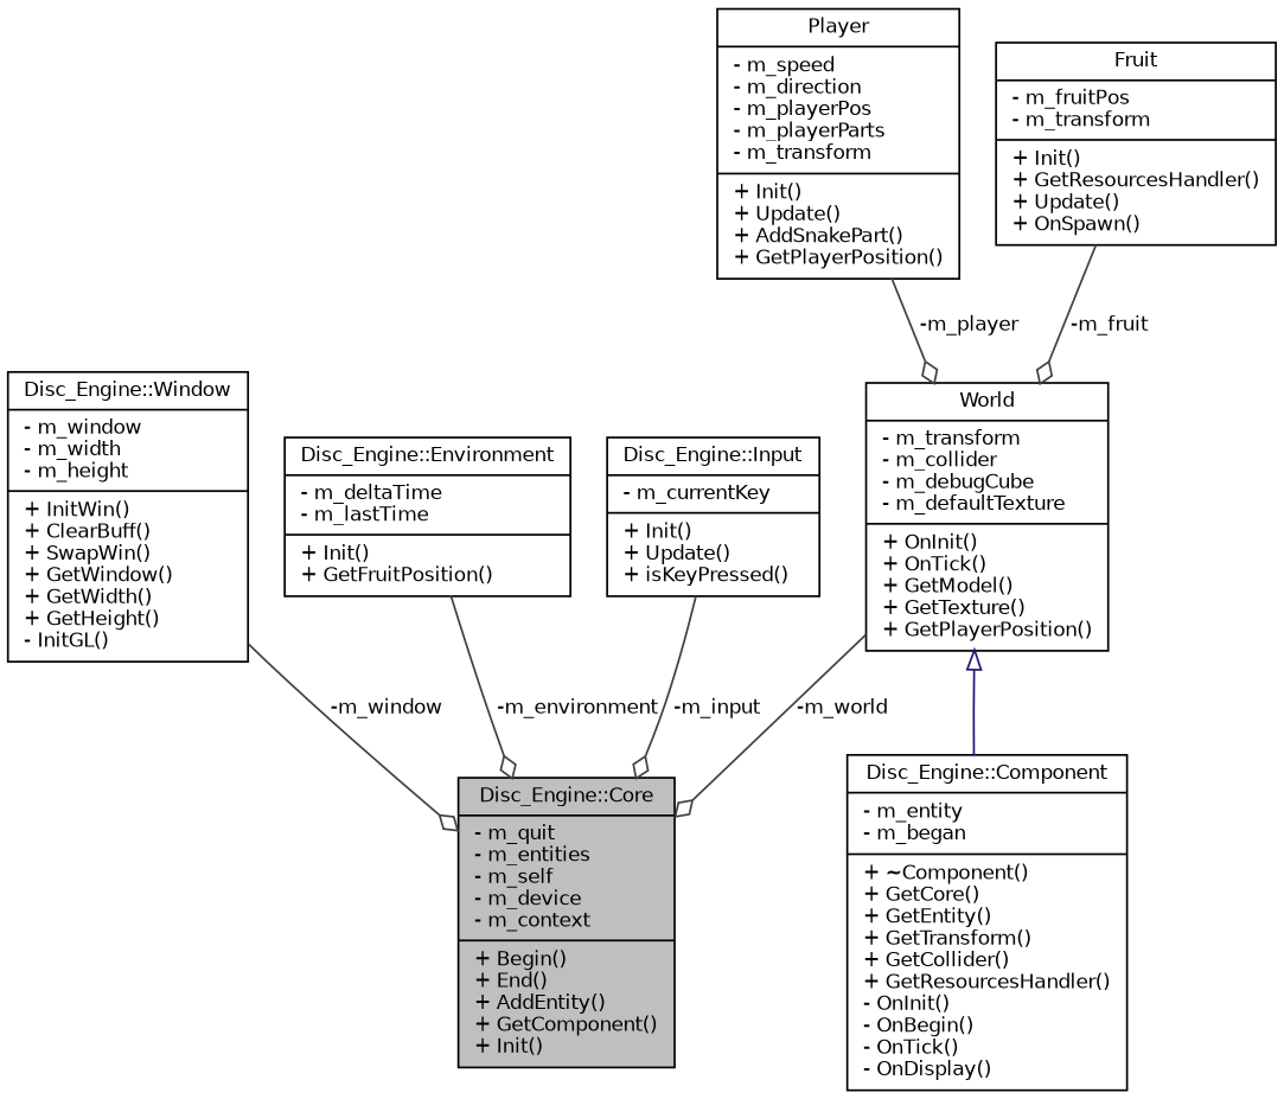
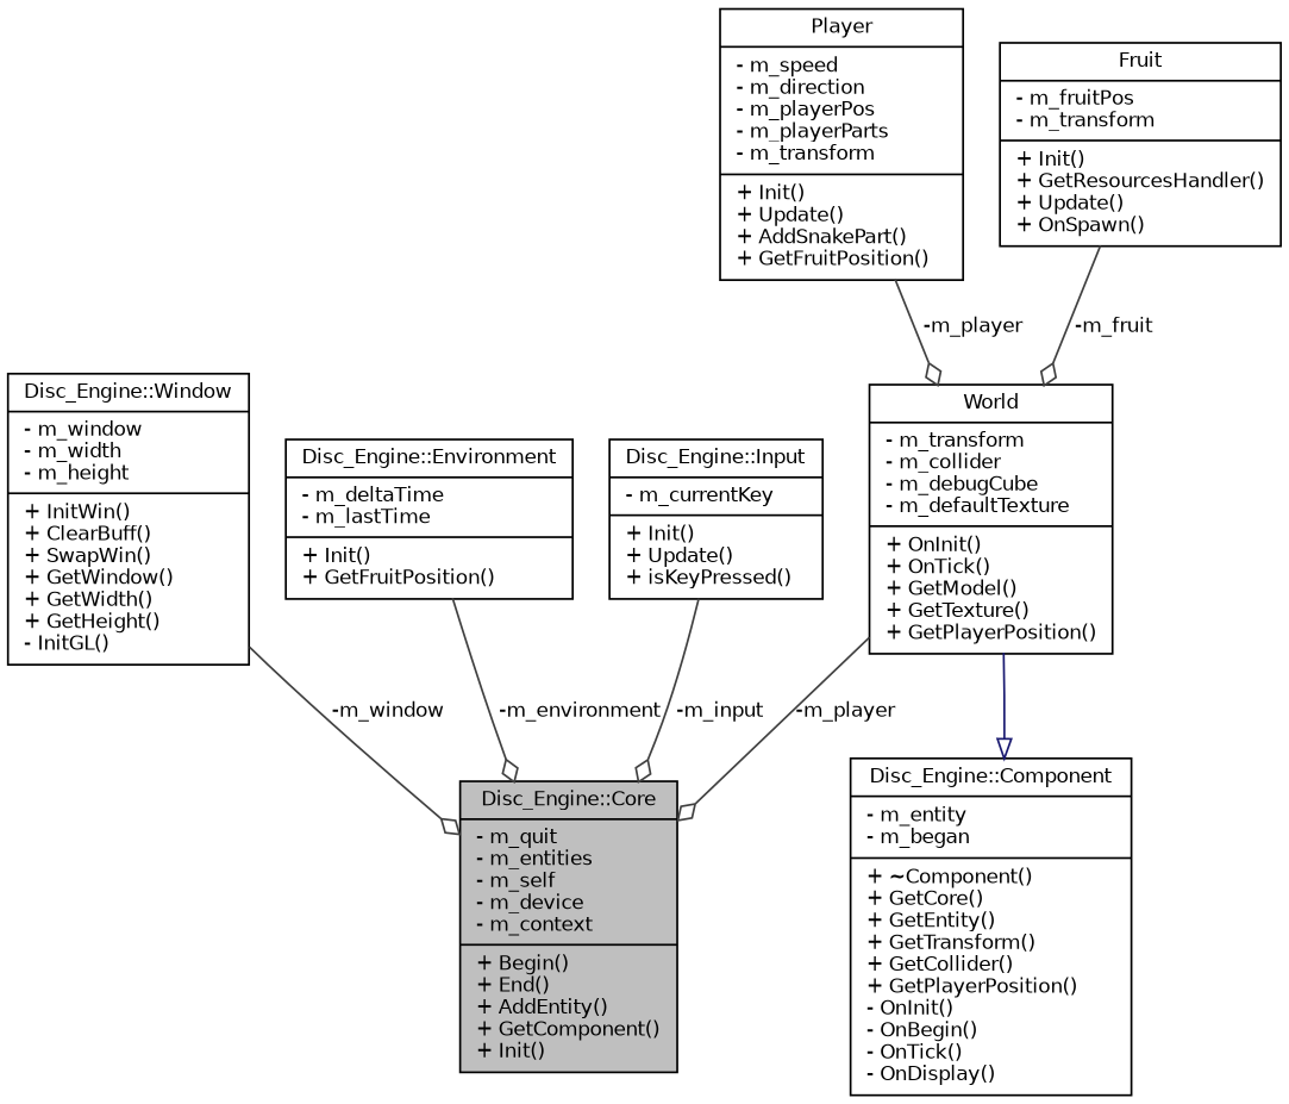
  digraph {
    node [color=black fillcolor=white fontname=Helvetica fontsize=10 shape=record style=filled]
    edge [arrowhead=odiamond color=grey25 fontname=Helvetica fontsize=10 labelfontname=Helvetica labelfontsize=10 style=solid]
    n1 [fillcolor=grey75 fontcolor=black height=0.2 label="{Disc_Engine::Core\n|- m_quit\l- m_entities\l- m_self\l- m_device\l- m_context\l|+ Begin()\l+ End()\l+ AddEntity()\l+ GetComponent()\l+ Init()\l}" width=0.4]
    n2 [height=0.2 label="{Disc_Engine::Window\n|- m_window\l- m_width\l- m_height\l|+ InitWin()\l+ ClearBuff()\l+ SwapWin()\l+ GetWindow()\l+ GetWidth()\l+ GetHeight()\l- InitGL()\l}" width=0.4]
    n3 [height=0.2 label="{Disc_Engine::Environment\n|- m_deltaTime\l- m_lastTime\l|+ Init()\l+ GetFruitPosition()\l}" width=0.4]
    n4 [height=0.2 label="{Disc_Engine::Input\n|- m_currentKey\l|+ Init()\l+ Update()\l+ isKeyPressed()\l}" width=0.4]
-   n5 [height=0.2 label="{Player\n|- m_speed\l- m_direction\l- m_playerPos\l- m_playerParts\l- m_transform\l|+ Init()\l+ Update()\l+ AddSnakePart()\l+ GetPlayerPosition()\l}" width=0.4]
+   n5 [height=0.2 label="{Player\n|- m_speed\l- m_direction\l- m_playerPos\l- m_playerParts\l- m_transform\l|+ Init()\l+ Update()\l+ AddSnakePart()\l+ GetFruitPosition()\l}" width=0.4]
    n6 [height=0.2 label="{World\n|- m_transform\l- m_collider\l- m_debugCube\l- m_defaultTexture\l|+ OnInit()\l+ OnTick()\l+ GetModel()\l+ GetTexture()\l+ GetPlayerPosition()\l}" width=0.4]
-   n7 [height=0.2 label="{Disc_Engine::Component\n|- m_entity\l- m_began\l|+ ~Component()\l+ GetCore()\l+ GetEntity()\l+ GetTransform()\l+ GetCollider()\l+ GetResourcesHandler()\l- OnInit()\l- OnBegin()\l- OnTick()\l- OnDisplay()\l}" width=0.4]
+   n7 [height=0.2 label="{Disc_Engine::Component\n|- m_entity\l- m_began\l|+ ~Component()\l+ GetCore()\l+ GetEntity()\l+ GetTransform()\l+ GetCollider()\l+ GetPlayerPosition()\l- OnInit()\l- OnBegin()\l- OnTick()\l- OnDisplay()\l}" width=0.4]
    n8 [height=0.2 label="{Fruit\n|- m_fruitPos\l- m_transform\l|+ Init()\l+ GetResourcesHandler()\l+ Update()\l+ OnSpawn()\l}" width=0.4]
    n2 -> n1 [label=" -m_window"]
    n3 -> n1 [label=" -m_environment"]
    n4 -> n1 [label=" -m_input"]
    n5 -> n6 [label=" -m_player"]
-   n6 -> n1 [label=" -m_world"]
-   n6 -> n7 [arrowtail=onormal color=midnightblue dir=back arrowhead=""]
+   n6 -> n1 [label=" -m_player"]
+   n7 -> n6 [arrowtail=onormal color=midnightblue dir=back arrowhead=""]
    n8 -> n6 [label=" -m_fruit"]
  }
